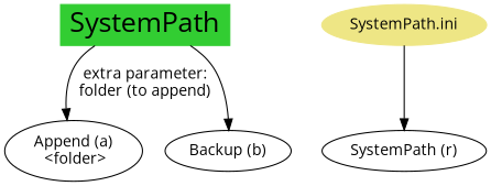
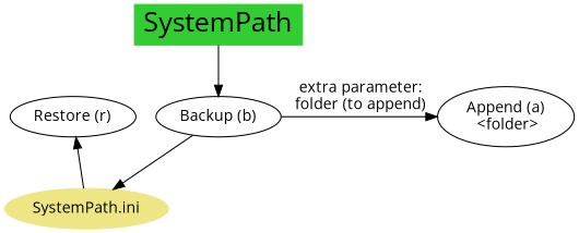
  digraph {
    fontname="Open Sans"
    node [fontname="Open Sans"]
    edge [fontname="Open Sans"]
    n1 [label="Append (a)\n <folder>"]
    n2 [label="Backup (b)"]
-   n3 [label="SystemPath (r)"]
+   n3 [label="Restore (r)"]
    n4 [color=khaki2 label="SystemPath.ini" shape=ellipse style=filled]
    n5 [color=limegreen fontsize=24 label=SystemPath shape=box style=filled]
    subgraph sub_1 {
      rank=same
      n1
      n2
      n3
    }
+   n2 -> n4
    n4 -> n3
-   n5 -> n1 [label=" extra parameter:\n folder (to append)"]
+   n2 -> n1 [label=" extra parameter:\n folder (to append)"]
    n5 -> n2
  }
